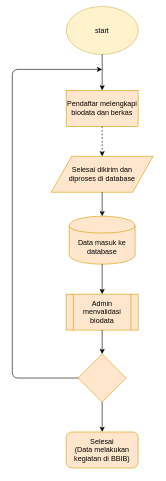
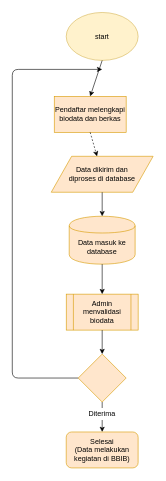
  <mxCell id="0" />
  <mxCell id="1" parent="0" />
- <mxCell id="2" value="start" style="ellipse;whiteSpace=wrap;html=1;fillColor=#fff2cc;strokeColor=#d6b656;" vertex="1" parent="1"><mxGeometry x="110" y="10" width="120" height="80" as="geometry" /></mxCell>
- <mxCell id="3" value="Pendaftar melengkapi biodata dan berkas" style="rounded=0;whiteSpace=wrap;html=1;fillColor=#ffe6cc;strokeColor=#d79b00;" vertex="1" parent="1"><mxGeometry x="110" y="150" width="120" height="60" as="geometry" /></mxCell>
- <mxCell id="4" value="Selesai dikirim dan &lt;br&gt;diproses di database" style="shape=parallelogram;perimeter=parallelogramPerimeter;whiteSpace=wrap;html=1;fillColor=#ffe6cc;strokeColor=#d79b00;" vertex="1" parent="1"><mxGeometry x="85" y="260" width="170" height="60" as="geometry" /></mxCell>
+ <mxCell id="2" value="start" style="ellipse;whiteSpace=wrap;html=1;fillColor=#fff2cc;strokeColor=#d6b656;" vertex="1" parent="1"><mxGeometry x="110" y="20" width="120" height="80" as="geometry" /></mxCell>
+ <mxCell id="3" value="Pendaftar melengkapi biodata dan berkas" style="rounded=0;whiteSpace=wrap;html=1;fillColor=#ffe6cc;strokeColor=#d79b00;" vertex="1" parent="1"><mxGeometry x="90" y="160" width="120" height="60" as="geometry" /></mxCell>
+ <mxCell id="4" value="Data dikirim dan &lt;br&gt;diproses di database" style="shape=parallelogram;perimeter=parallelogramPerimeter;whiteSpace=wrap;html=1;fillColor=#ffe6cc;strokeColor=#d79b00;" vertex="1" parent="1"><mxGeometry x="85" y="260" width="170" height="60" as="geometry" /></mxCell>
  <mxCell id="5" value="Data masuk ke database" style="shape=cylinder;whiteSpace=wrap;html=1;boundedLbl=1;backgroundOutline=1;fillColor=#ffe6cc;strokeColor=#d79b00;" vertex="1" parent="1"><mxGeometry x="115" y="360" width="110" height="80" as="geometry" /></mxCell>
  <mxCell id="6" value="Admin menvalidasi biodata" style="shape=process;whiteSpace=wrap;html=1;backgroundOutline=1;fillColor=#ffe6cc;strokeColor=#d79b00;" vertex="1" parent="1"><mxGeometry x="110" y="490" width="120" height="60" as="geometry" /></mxCell>
  <mxCell id="7" value="" style="rhombus;whiteSpace=wrap;html=1;fillColor=#ffe6cc;strokeColor=#d79b00;" vertex="1" parent="1"><mxGeometry x="130" y="590" width="80" height="80" as="geometry" /></mxCell>
  <mxCell id="8" value="" style="endArrow=classic;html=1;exitX=0.5;exitY=1;exitDx=0;exitDy=0;entryX=0.5;entryY=0;entryDx=0;entryDy=0;" edge="1" parent="1" source="2" target="3"><mxGeometry width="50" height="50" relative="1" as="geometry"><mxPoint x="-30" y="280" as="sourcePoint" /><mxPoint x="20" y="230" as="targetPoint" /></mxGeometry></mxCell>
  <mxCell id="9" value="" style="endArrow=classic;html=1;exitX=0.5;exitY=1;exitDx=0;exitDy=0;dashed=1;" edge="1" parent="1" source="3" target="4"><mxGeometry width="50" height="50" relative="1" as="geometry"><mxPoint x="-30" y="330" as="sourcePoint" /><mxPoint x="20" y="280" as="targetPoint" /></mxGeometry></mxCell>
  <mxCell id="10" value="" style="endArrow=classic;html=1;exitX=0.5;exitY=1;exitDx=0;exitDy=0;" edge="1" parent="1" source="4" target="5"><mxGeometry width="50" height="50" relative="1" as="geometry"><mxPoint x="10" y="410" as="sourcePoint" /><mxPoint x="60" y="360" as="targetPoint" /></mxGeometry></mxCell>
  <mxCell id="11" value="" style="endArrow=classic;html=1;exitX=0.5;exitY=1;exitDx=0;exitDy=0;entryX=0.5;entryY=0;entryDx=0;entryDy=0;" edge="1" parent="1" source="5" target="6"><mxGeometry width="50" height="50" relative="1" as="geometry"><mxPoint x="20" y="590" as="sourcePoint" /><mxPoint x="70" y="540" as="targetPoint" /></mxGeometry></mxCell>
  <mxCell id="12" value="" style="endArrow=classic;html=1;exitX=0.5;exitY=1;exitDx=0;exitDy=0;entryX=0.5;entryY=0;entryDx=0;entryDy=0;" edge="1" parent="1" source="6" target="7"><mxGeometry width="50" height="50" relative="1" as="geometry"><mxPoint x="150" y="600" as="sourcePoint" /><mxPoint x="200" y="550" as="targetPoint" /></mxGeometry></mxCell>
  <mxCell id="13" value="" style="endArrow=classic;html=1;exitX=0;exitY=0.5;exitDx=0;exitDy=0;" edge="1" parent="1" source="7"><mxGeometry width="50" height="50" relative="1" as="geometry"><mxPoint x="40" y="660" as="sourcePoint" /><mxPoint x="170" y="115" as="targetPoint" /><Array as="points"><mxPoint x="20" y="630" /><mxPoint x="20" y="115" /></Array></mxGeometry></mxCell>
  <mxCell id="14" value="" style="endArrow=classic;html=1;exitX=0.5;exitY=1;exitDx=0;exitDy=0;" edge="1" parent="1" source="7"><mxGeometry width="50" height="50" relative="1" as="geometry"><mxPoint x="150" y="760" as="sourcePoint" /><mxPoint x="170" y="720" as="targetPoint" /></mxGeometry></mxCell>
+ <mxCell id="15" value="Diterima" style="text;html=1;strokeColor=none;fillColor=#ffffff;align=center;verticalAlign=middle;whiteSpace=wrap;rounded=0;" vertex="1" parent="1"><mxGeometry x="150" y="680" width="40" height="20" as="geometry" /></mxCell>
  <mxCell id="16" value="Selesai &lt;br&gt;(Data melakukan kegiatan di BBIB)" style="rounded=1;whiteSpace=wrap;html=1;fillColor=#ffe6cc;strokeColor=#d79b00;" vertex="1" parent="1"><mxGeometry x="110" y="720" width="120" height="60" as="geometry" /></mxCell>
